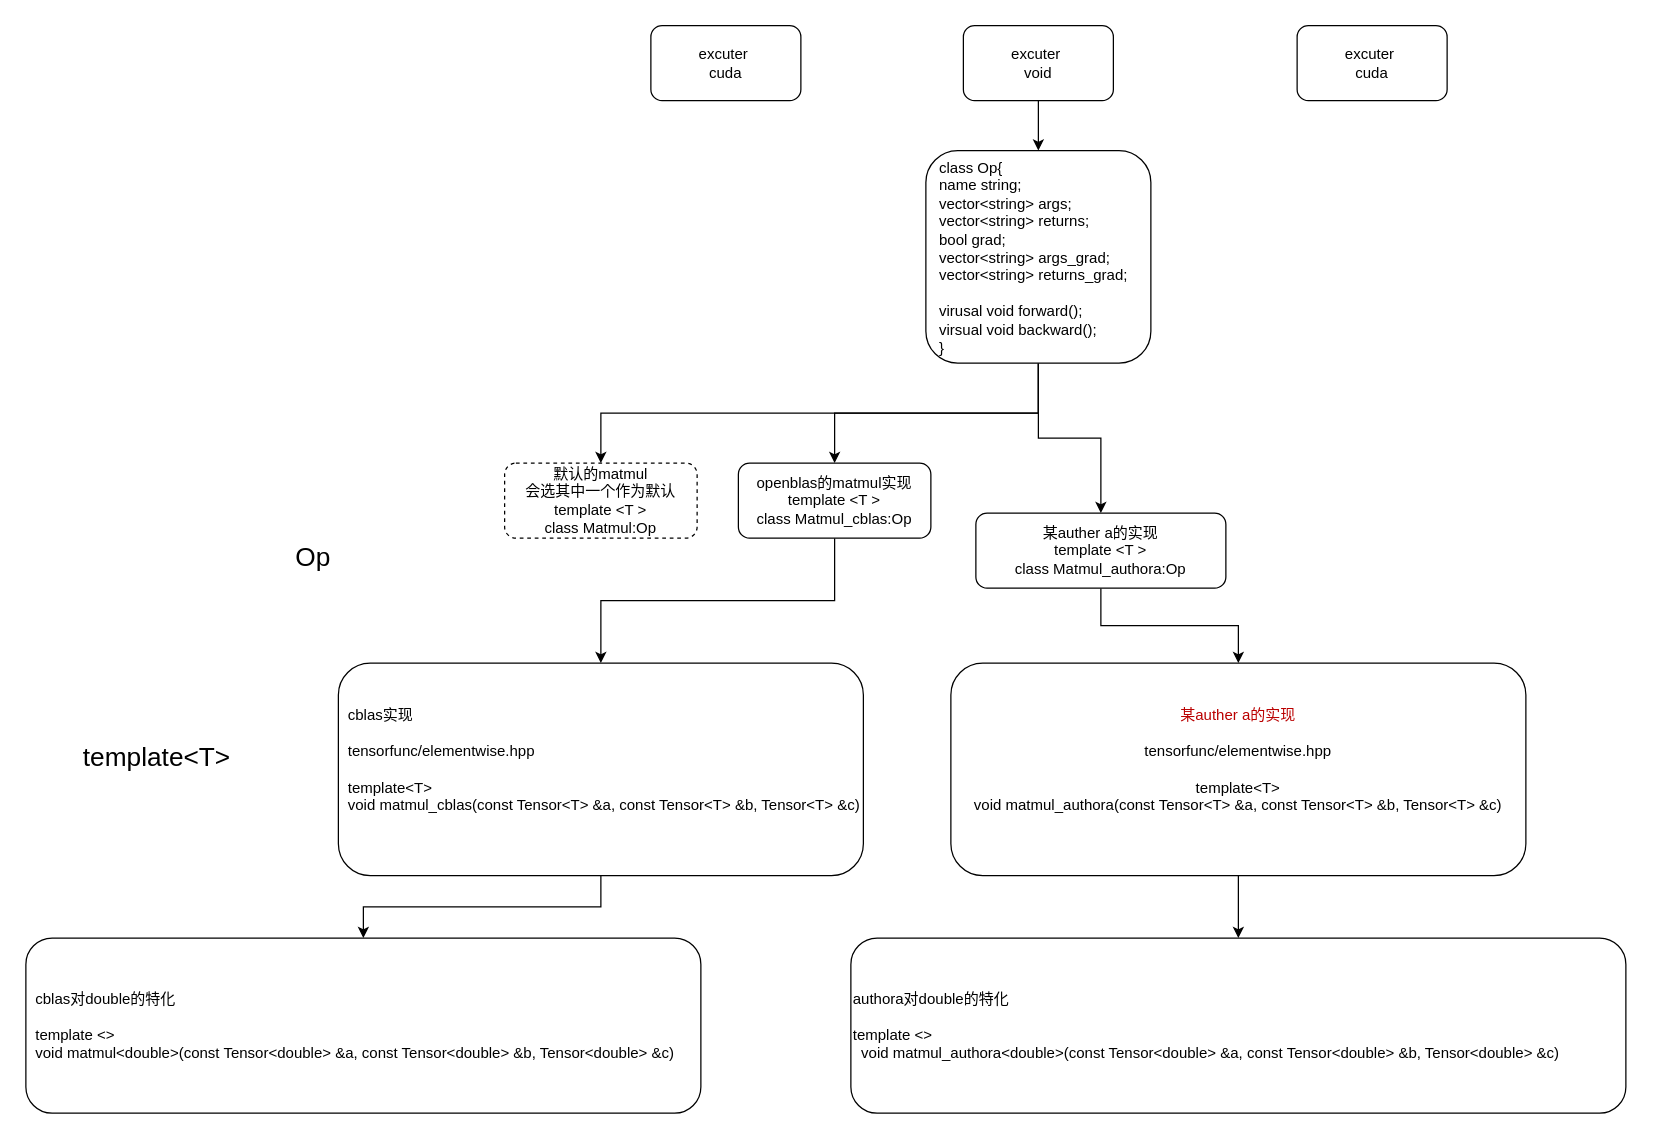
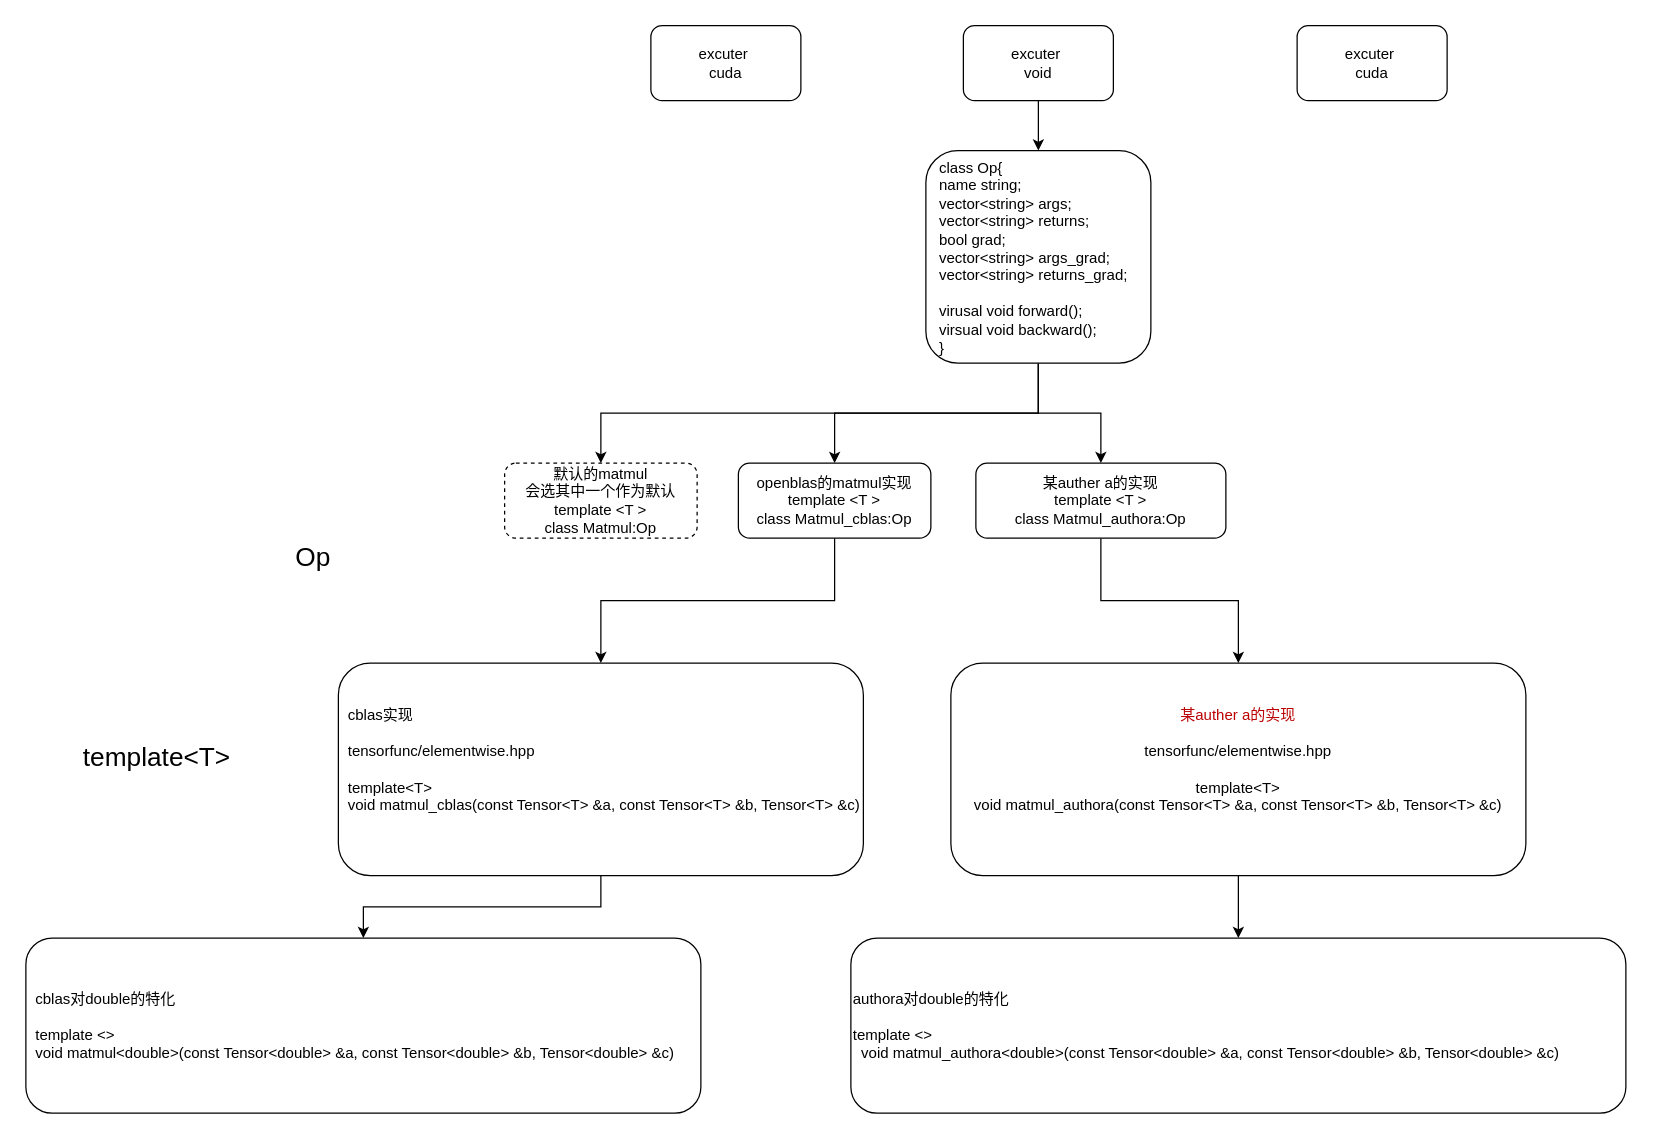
  <mxCell id="0" />
  <mxCell id="1" parent="0" />
  <mxCell id="2" value="excuter&amp;nbsp;&lt;div&gt;cuda&lt;/div&gt;" style="rounded=1;whiteSpace=wrap;html=1;" vertex="1" parent="1"><mxGeometry x="520" y="20" width="120" height="60" as="geometry" /></mxCell>
  <mxCell id="3" value="" style="edgeStyle=orthogonalEdgeStyle;rounded=0;orthogonalLoop=1;jettySize=auto;html=1;" edge="1" parent="1" source="4" target="9"><mxGeometry relative="1" as="geometry" /></mxCell>
  <mxCell id="4" value="excuter&amp;nbsp;&lt;div&gt;void&lt;/div&gt;" style="rounded=1;whiteSpace=wrap;html=1;" vertex="1" parent="1"><mxGeometry x="770" y="20" width="120" height="60" as="geometry" /></mxCell>
  <mxCell id="5" value="excuter&amp;nbsp;&lt;div&gt;cuda&lt;/div&gt;" style="rounded=1;whiteSpace=wrap;html=1;" vertex="1" parent="1"><mxGeometry x="1037" y="20" width="120" height="60" as="geometry" /></mxCell>
  <mxCell id="6" value="" style="edgeStyle=orthogonalEdgeStyle;rounded=0;orthogonalLoop=1;jettySize=auto;html=1;" edge="1" parent="1" source="9" target="11"><mxGeometry relative="1" as="geometry" /></mxCell>
  <mxCell id="7" style="edgeStyle=orthogonalEdgeStyle;rounded=0;orthogonalLoop=1;jettySize=auto;html=1;entryX=0.5;entryY=0;entryDx=0;entryDy=0;" edge="1" parent="1" source="9" target="16"><mxGeometry relative="1" as="geometry" /></mxCell>
  <mxCell id="8" style="edgeStyle=orthogonalEdgeStyle;rounded=0;orthogonalLoop=1;jettySize=auto;html=1;entryX=0.5;entryY=0;entryDx=0;entryDy=0;" edge="1" parent="1" source="9" target="17"><mxGeometry relative="1" as="geometry"><Array as="points"><mxPoint x="830" y="330" /><mxPoint x="480" y="330" /></Array></mxGeometry></mxCell>
  <mxCell id="9" value="class Op{&lt;br&gt;name string;&lt;br&gt;&lt;div style=&quot;&quot;&gt;&lt;span style=&quot;background-color: transparent; color: light-dark(rgb(0, 0, 0), rgb(255, 255, 255));&quot;&gt;vector&amp;lt;string&amp;gt; args;&lt;/span&gt;&lt;/div&gt;&lt;div&gt;vector&amp;lt;string&amp;gt; returns;&lt;/div&gt;&lt;div&gt;bool grad;&lt;/div&gt;&lt;div&gt;&lt;div&gt;&lt;span style=&quot;background-color: transparent; color: light-dark(rgb(0, 0, 0), rgb(255, 255, 255));&quot;&gt;vector&amp;lt;string&amp;gt; args_grad;&lt;/span&gt;&lt;/div&gt;&lt;div&gt;vector&amp;lt;string&amp;gt; returns_grad;&lt;/div&gt;&lt;/div&gt;&lt;br&gt;virusal void forward();&lt;br&gt;virsual void backward();&lt;br&gt;}&lt;div&gt;&lt;br&gt;&lt;/div&gt;" style="rounded=1;whiteSpace=wrap;html=1;align=left;verticalAlign=top;spacingLeft=9;" vertex="1" parent="1"><mxGeometry x="740" y="120" width="180" height="170" as="geometry" /></mxCell>
  <mxCell id="10" value="" style="edgeStyle=orthogonalEdgeStyle;rounded=0;orthogonalLoop=1;jettySize=auto;html=1;" edge="1" parent="1" source="11" target="13"><mxGeometry relative="1" as="geometry" /></mxCell>
  <mxCell id="11" value="&lt;div&gt;&lt;span style=&quot;background-color: transparent; color: light-dark(rgb(0, 0, 0), rgb(255, 255, 255));&quot;&gt;openblas的matmul实现&lt;br&gt;template &amp;lt;T &amp;gt;&lt;/span&gt;&lt;/div&gt;&lt;div&gt;&lt;span style=&quot;background-color: transparent; color: light-dark(rgb(0, 0, 0), rgb(255, 255, 255));&quot;&gt;class Matmul_cblas:Op&lt;/span&gt;&lt;/div&gt;" style="rounded=1;whiteSpace=wrap;html=1;" vertex="1" parent="1"><mxGeometry x="590" y="370" width="154" height="60" as="geometry" /></mxCell>
  <mxCell id="12" value="" style="edgeStyle=orthogonalEdgeStyle;rounded=0;orthogonalLoop=1;jettySize=auto;html=1;" edge="1" parent="1" source="13" target="14"><mxGeometry relative="1" as="geometry" /></mxCell>
  <mxCell id="13" value="cblas实现&lt;br&gt;&lt;br&gt;tensorfunc/elementwise.hpp&lt;div&gt;&lt;br&gt;template&amp;lt;T&amp;gt;&lt;br&gt;void matmul_cblas(const Tensor&amp;lt;T&amp;gt; &amp;amp;a, const Tensor&amp;lt;T&amp;gt; &amp;amp;b, Tensor&amp;lt;T&amp;gt; &amp;amp;c)&lt;br&gt;&lt;br&gt;&lt;/div&gt;" style="rounded=1;whiteSpace=wrap;html=1;align=left;spacingLeft=6;" vertex="1" parent="1"><mxGeometry x="270" y="530" width="420" height="170" as="geometry" /></mxCell>
  <mxCell id="14" value="&lt;div&gt;cblas对double的特化&lt;br&gt;&lt;br&gt;&lt;/div&gt;&lt;div&gt;&lt;div&gt;template &amp;lt;&amp;gt;&lt;/div&gt;&lt;div&gt;&lt;span style=&quot;background-color: transparent;&quot;&gt;void matmul&amp;lt;double&amp;gt;(const Tensor&amp;lt;double&amp;gt; &amp;amp;a, const Tensor&amp;lt;double&amp;gt; &amp;amp;b, Tensor&amp;lt;double&amp;gt; &amp;amp;c)&lt;/span&gt;&lt;/div&gt;&lt;/div&gt;" style="rounded=1;whiteSpace=wrap;html=1;align=left;spacingLeft=6;" vertex="1" parent="1"><mxGeometry x="20" y="750" width="540" height="140" as="geometry" /></mxCell>
  <mxCell id="15" value="" style="edgeStyle=orthogonalEdgeStyle;rounded=0;orthogonalLoop=1;jettySize=auto;html=1;" edge="1" parent="1" source="16" target="19"><mxGeometry relative="1" as="geometry" /></mxCell>
- <mxCell id="16" value="&lt;div&gt;&lt;span style=&quot;background-color: transparent; color: light-dark(rgb(0, 0, 0), rgb(255, 255, 255));&quot;&gt;某auther a的实现&lt;br&gt;template &amp;lt;T &amp;gt;&lt;/span&gt;&lt;/div&gt;&lt;div&gt;&lt;span style=&quot;background-color: transparent; color: light-dark(rgb(0, 0, 0), rgb(255, 255, 255));&quot;&gt;class Matmul_authora:Op&lt;/span&gt;&lt;/div&gt;" style="rounded=1;whiteSpace=wrap;html=1;" vertex="1" parent="1"><mxGeometry x="780" y="410" width="200" height="60" as="geometry" /></mxCell>
+ <mxCell id="16" value="&lt;div&gt;&lt;span style=&quot;background-color: transparent; color: light-dark(rgb(0, 0, 0), rgb(255, 255, 255));&quot;&gt;某auther a的实现&lt;br&gt;template &amp;lt;T &amp;gt;&lt;/span&gt;&lt;/div&gt;&lt;div&gt;&lt;span style=&quot;background-color: transparent; color: light-dark(rgb(0, 0, 0), rgb(255, 255, 255));&quot;&gt;class Matmul_authora:Op&lt;/span&gt;&lt;/div&gt;" style="rounded=1;whiteSpace=wrap;html=1;" vertex="1" parent="1"><mxGeometry x="780" y="370" width="200" height="60" as="geometry" /></mxCell>
  <mxCell id="17" value="&lt;div&gt;&lt;span style=&quot;background-color: transparent; color: light-dark(rgb(0, 0, 0), rgb(255, 255, 255));&quot;&gt;默认的matmul&lt;/span&gt;&lt;/div&gt;&lt;div&gt;&lt;span style=&quot;background-color: transparent; color: light-dark(rgb(0, 0, 0), rgb(255, 255, 255));&quot;&gt;会选其中一个作为默认&lt;br&gt;template &amp;lt;T &amp;gt;&lt;/span&gt;&lt;/div&gt;&lt;div&gt;&lt;span style=&quot;background-color: transparent; color: light-dark(rgb(0, 0, 0), rgb(255, 255, 255));&quot;&gt;class Matmul:Op&lt;/span&gt;&lt;/div&gt;" style="rounded=1;whiteSpace=wrap;html=1;dashed=1;" vertex="1" parent="1"><mxGeometry x="403" y="370" width="154" height="60" as="geometry" /></mxCell>
  <mxCell id="18" value="" style="edgeStyle=orthogonalEdgeStyle;rounded=0;orthogonalLoop=1;jettySize=auto;html=1;" edge="1" parent="1" source="19" target="20"><mxGeometry relative="1" as="geometry" /></mxCell>
  <mxCell id="19" value="&lt;span style=&quot;background-color: transparent;&quot;&gt;&lt;font color=&quot;rgba(0, 0, 0, 0)&quot;&gt;某auther a的实现&lt;/font&gt;&lt;br&gt;&lt;br&gt;&lt;div style=&quot;&quot;&gt;tensorfunc/elementwise.hpp&lt;/div&gt;&lt;div style=&quot;&quot;&gt;&lt;br&gt;&lt;/div&gt;&lt;div style=&quot;&quot;&gt;template&amp;lt;T&amp;gt;&lt;/div&gt;&lt;div style=&quot;&quot;&gt;void matmul_authora(const Tensor&amp;lt;T&amp;gt; &amp;amp;a, const Tensor&amp;lt;T&amp;gt; &amp;amp;b, Tensor&amp;lt;T&amp;gt; &amp;amp;c)&lt;/div&gt;&lt;div style=&quot;color: light-dark(rgb(0, 0, 0), rgb(255, 255, 255));&quot;&gt;&lt;br&gt;&lt;/div&gt;&lt;/span&gt;" style="rounded=1;whiteSpace=wrap;html=1;" vertex="1" parent="1"><mxGeometry x="760" y="530" width="460" height="170" as="geometry" /></mxCell>
  <mxCell id="20" value="&lt;span style=&quot;background-color: transparent;&quot;&gt;&lt;div style=&quot;&quot;&gt;&lt;div style=&quot;color: light-dark(rgb(0, 0, 0), rgb(255, 255, 255));&quot;&gt;authora对double的特化&lt;br&gt;&lt;br&gt;&lt;/div&gt;&lt;div style=&quot;&quot;&gt;&lt;div style=&quot;&quot;&gt;template &amp;lt;&amp;gt;&lt;/div&gt;&lt;div style=&quot;&quot;&gt;&amp;nbsp; void matmul_authora&amp;lt;double&amp;gt;(const Tensor&amp;lt;double&amp;gt; &amp;amp;a, const Tensor&amp;lt;double&amp;gt; &amp;amp;b, Tensor&amp;lt;double&amp;gt; &amp;amp;c)&lt;/div&gt;&lt;/div&gt;&lt;/div&gt;&lt;/span&gt;" style="rounded=1;whiteSpace=wrap;html=1;align=left;" vertex="1" parent="1"><mxGeometry x="680" y="750" width="620" height="140" as="geometry" /></mxCell>
  <mxCell id="21" value="template&amp;lt;T&amp;gt;" style="text;html=1;align=center;verticalAlign=middle;whiteSpace=wrap;rounded=0;fontSize=21;" vertex="1" parent="1"><mxGeometry x="60" y="590" width="130" height="30" as="geometry" /></mxCell>
  <mxCell id="22" value="Op" style="text;html=1;align=center;verticalAlign=middle;whiteSpace=wrap;rounded=0;fontSize=21;" vertex="1" parent="1"><mxGeometry x="185" y="430" width="130" height="30" as="geometry" /></mxCell>
